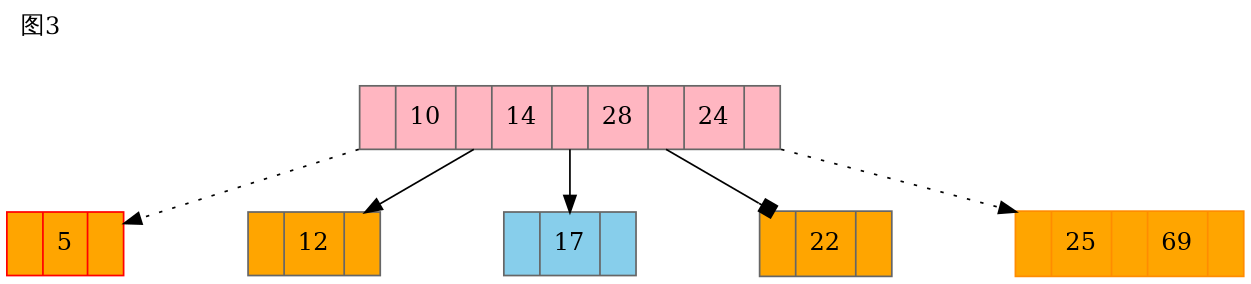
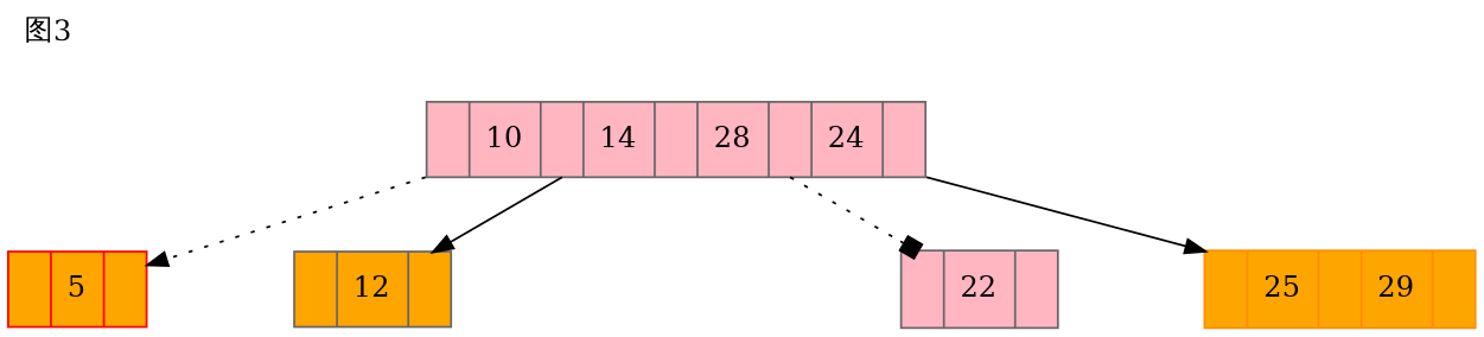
  digraph {
    label="图3"
    labeljust=l
    labelloc=t
    nodesep=1
    splines=line
    node [color=gray40 fillcolor=orange shape=record style=filled]
    edge [arrowhead=normal minlen=1.8 style=solid]
    n1 [fillcolor=lightpink label="<f1> | 10 | <f2> | 14 | <f3> | 28 | <f4> | 24 | <f5>"]
    n2 [color=red label="<f1> | 5 | <f2>"]
    n3 [label="<f1> | 12 | <f2>"]
-   n4 [fillcolor=skyblue label="<f1> | 17 | <f2>"]
-   n5 [label="<f1> | 22 | <f2>"]
-   n6 [color=darkorange label="<f1> | 25 | <f2> | 69 | <f3>"]
+   n5 [fillcolor=lightpink label="<f1> | 22 | <f2>"]
+   n6 [color=darkorange label="<f1> | 25 | <f2> | 29 | <f3>"]
    n1 -> n2 [style=dotted tailport=sw]
    n1 -> n3 [tailport=f2]
-   n1 -> n4 [tailport=f3]
-   n1 -> n5 [arrowhead=box tailport=f4]
-   n1 -> n6 [style=dotted tailport=se]
+   n1 -> n5 [arrowhead=box style=dotted tailport=f4]
+   n1 -> n6 [tailport=se]
  }
